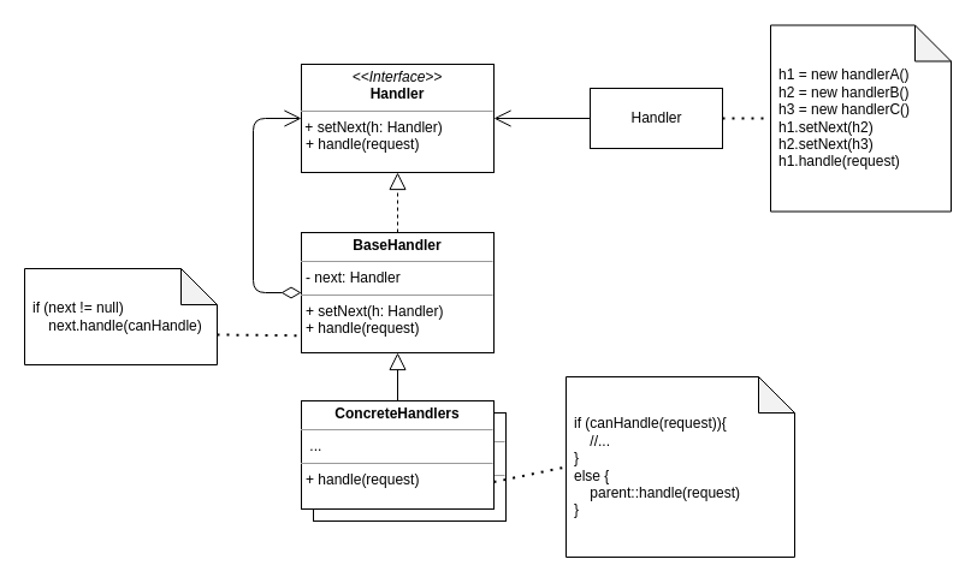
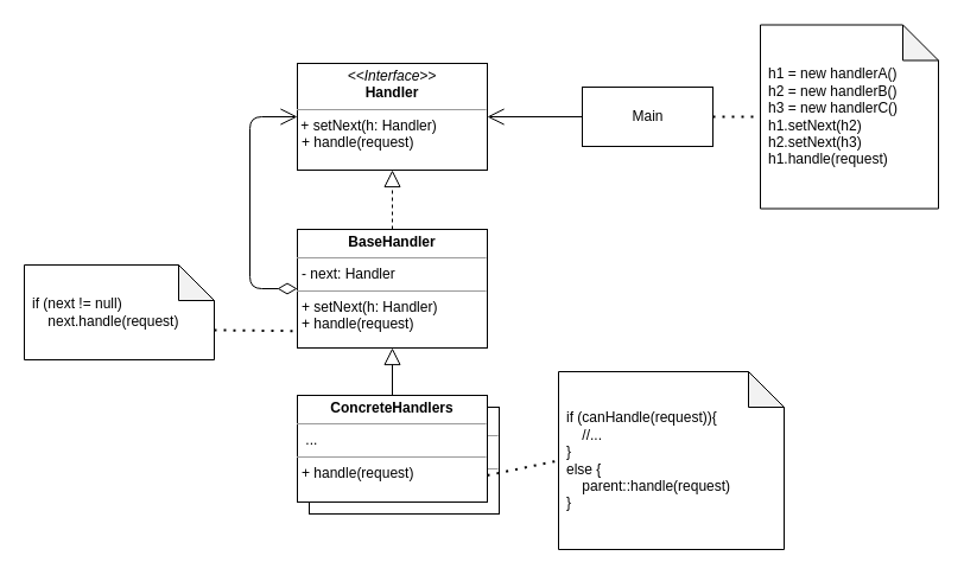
  <mxCell id="0" />
  <mxCell id="1" parent="0" />
  <mxCell id="2" value="&lt;p style=&quot;margin: 0px ; margin-top: 4px ; text-align: center&quot;&gt;&lt;b&gt;ConcreteHandlers&lt;/b&gt;&lt;/p&gt;&lt;hr size=&quot;1&quot;&gt;&lt;p style=&quot;margin: 0px ; margin-left: 4px&quot;&gt;&amp;nbsp;...&lt;br&gt;&lt;/p&gt;&lt;hr size=&quot;1&quot;&gt;&lt;p style=&quot;margin: 0px ; margin-left: 4px&quot;&gt;+ handle(request)&lt;/p&gt;" style="verticalAlign=top;align=left;overflow=fill;fontSize=12;fontFamily=Helvetica;html=1;" parent="1" vertex="1"><mxGeometry x="260" y="343" width="160" height="90" as="geometry" /></mxCell>
  <mxCell id="3" value="&lt;p style=&quot;margin: 0px ; margin-top: 4px ; text-align: center&quot;&gt;&lt;i&gt;&amp;lt;&amp;lt;Interface&amp;gt;&amp;gt;&lt;/i&gt;&lt;br&gt;&lt;b&gt;Handler&lt;/b&gt;&lt;/p&gt;&lt;hr size=&quot;1&quot;&gt;&amp;nbsp;+ setNext(h: Handler)&lt;br&gt;&lt;p style=&quot;margin: 0px ; margin-left: 4px&quot;&gt;+ handle(request)&lt;/p&gt;" style="verticalAlign=top;align=left;overflow=fill;fontSize=12;fontFamily=Helvetica;html=1;" parent="1" vertex="1"><mxGeometry x="250" y="53" width="160" height="90" as="geometry" /></mxCell>
  <mxCell id="4" value="&lt;p style=&quot;margin: 0px ; margin-top: 4px ; text-align: center&quot;&gt;&lt;b&gt;BaseHandler&lt;/b&gt;&lt;/p&gt;&lt;hr size=&quot;1&quot;&gt;&lt;p style=&quot;margin: 0px ; margin-left: 4px&quot;&gt;- next: Handler&lt;br&gt;&lt;/p&gt;&lt;hr size=&quot;1&quot;&gt;&lt;p style=&quot;margin: 0px ; margin-left: 4px&quot;&gt;+ setNext(h: Handler)&lt;br&gt;&lt;/p&gt;&lt;p style=&quot;margin: 0px ; margin-left: 4px&quot;&gt;+ handle(request)&lt;/p&gt;" style="verticalAlign=top;align=left;overflow=fill;fontSize=12;fontFamily=Helvetica;html=1;" parent="1" vertex="1"><mxGeometry x="250" y="193" width="160" height="100" as="geometry" /></mxCell>
  <mxCell id="5" value="" style="endArrow=block;dashed=1;endFill=0;endSize=12;html=1;entryX=0.5;entryY=1;entryDx=0;entryDy=0;exitX=0.5;exitY=0;exitDx=0;exitDy=0;" parent="1" source="4" target="3" edge="1"><mxGeometry width="160" relative="1" as="geometry"><mxPoint x="60" y="183" as="sourcePoint" /><mxPoint x="340" y="163" as="targetPoint" /></mxGeometry></mxCell>
  <mxCell id="6" value="&lt;p style=&quot;margin: 0px ; margin-top: 4px ; text-align: center&quot;&gt;&lt;b&gt;ConcreteHandlers&lt;/b&gt;&lt;/p&gt;&lt;hr size=&quot;1&quot;&gt;&lt;p style=&quot;margin: 0px ; margin-left: 4px&quot;&gt;&amp;nbsp;...&lt;br&gt;&lt;/p&gt;&lt;hr size=&quot;1&quot;&gt;&lt;p style=&quot;margin: 0px ; margin-left: 4px&quot;&gt;+ handle(request)&lt;/p&gt;" style="verticalAlign=top;align=left;overflow=fill;fontSize=12;fontFamily=Helvetica;html=1;" parent="1" vertex="1"><mxGeometry x="250" y="333" width="160" height="90" as="geometry" /></mxCell>
- <mxCell id="7" value="Handler" style="html=1;" parent="1" vertex="1"><mxGeometry x="490" y="73" width="110" height="50" as="geometry" /></mxCell>
+ <mxCell id="7" value="Main" style="html=1;" parent="1" vertex="1"><mxGeometry x="490" y="73" width="110" height="50" as="geometry" /></mxCell>
  <mxCell id="8" value="" style="endArrow=open;endFill=1;endSize=12;html=1;entryX=1;entryY=0.5;entryDx=0;entryDy=0;exitX=0;exitY=0.5;exitDx=0;exitDy=0;" parent="1" source="7" target="3" edge="1"><mxGeometry width="160" relative="1" as="geometry"><mxPoint x="250" y="233" as="sourcePoint" /><mxPoint x="410" y="233" as="targetPoint" /></mxGeometry></mxCell>
  <mxCell id="9" value="" style="endArrow=open;html=1;endSize=12;startArrow=diamondThin;startSize=14;startFill=0;edgeStyle=orthogonalEdgeStyle;entryX=0;entryY=0.5;entryDx=0;entryDy=0;exitX=0;exitY=0.5;exitDx=0;exitDy=0;" parent="1" source="4" target="3" edge="1"><mxGeometry relative="1" as="geometry"><mxPoint x="0" y="203" as="sourcePoint" /><mxPoint x="160" y="203" as="targetPoint" /><Array as="points"><mxPoint x="210" y="243" /><mxPoint x="210" y="98" /></Array></mxGeometry></mxCell>
  <mxCell id="10" value="" style="endArrow=block;endFill=0;endSize=12;html=1;entryX=0.5;entryY=1;entryDx=0;entryDy=0;exitX=0.5;exitY=0;exitDx=0;exitDy=0;" parent="1" source="6" target="4" edge="1"><mxGeometry width="160" relative="1" as="geometry"><mxPoint x="450" y="353" as="sourcePoint" /><mxPoint x="450" y="303" as="targetPoint" /></mxGeometry></mxCell>
  <mxCell id="11" value="&lt;div align=&quot;left&quot;&gt;h1 = new handlerA()&lt;/div&gt;&lt;div align=&quot;left&quot;&gt;h2 = new handlerB()&lt;/div&gt;&lt;div align=&quot;left&quot;&gt;h3 = new handlerC()&lt;/div&gt;&lt;div align=&quot;left&quot;&gt;h1.setNext(h2)&lt;/div&gt;&lt;div align=&quot;left&quot;&gt;h2.setNext(h3)&lt;/div&gt;&lt;div align=&quot;left&quot;&gt;h1.handle(request)&lt;br&gt;&lt;/div&gt;" style="shape=note;whiteSpace=wrap;html=1;backgroundOutline=1;darkOpacity=0.05;fontSize=12;align=left;spacingLeft=5;" parent="1" vertex="1"><mxGeometry x="640" y="20.5" width="150" height="155" as="geometry" /></mxCell>
- <mxCell id="12" value="&lt;div&gt;if (next != null)&lt;/div&gt;&lt;div&gt;&lt;span style=&quot;white-space: pre&quot;&gt;    next.handle(canHandle)&lt;/span&gt;&lt;br&gt;&lt;/div&gt;" style="shape=note;whiteSpace=wrap;html=1;backgroundOutline=1;darkOpacity=0.05;fontSize=12;align=left;spacingLeft=5;" parent="1" vertex="1"><mxGeometry x="20" y="223" width="160" height="80" as="geometry" /></mxCell>
+ <mxCell id="12" value="&lt;div&gt;if (next != null)&lt;/div&gt;&lt;div&gt;&lt;span style=&quot;white-space: pre&quot;&gt;    next.handle(request)&lt;/span&gt;&lt;br&gt;&lt;/div&gt;" style="shape=note;whiteSpace=wrap;html=1;backgroundOutline=1;darkOpacity=0.05;fontSize=12;align=left;spacingLeft=5;" parent="1" vertex="1"><mxGeometry x="20" y="223" width="160" height="80" as="geometry" /></mxCell>
  <mxCell id="13" value="&lt;div&gt;if (canHandle(request))&lt;span style=&quot;white-space: pre&quot;&gt;{&lt;/span&gt;&lt;/div&gt;&lt;div&gt;&lt;span style=&quot;white-space: pre&quot;&gt;&lt;span style=&quot;white-space: pre&quot;&gt;&lt;span style=&quot;white-space: pre&quot;&gt;    //...&lt;/span&gt;&lt;/span&gt;&lt;br&gt;&lt;/span&gt;&lt;/div&gt;&lt;div&gt;&lt;span style=&quot;white-space: pre&quot;&gt;}&lt;/span&gt;&lt;/div&gt;&lt;div&gt;else {&lt;/div&gt;&lt;div&gt;&amp;nbsp;&amp;nbsp;&amp;nbsp; parent::handle(request)&lt;br&gt;&lt;/div&gt;&lt;div&gt;}&lt;br&gt;&lt;/div&gt;" style="shape=note;whiteSpace=wrap;html=1;backgroundOutline=1;darkOpacity=0.05;fontSize=12;align=left;spacingLeft=5;" parent="1" vertex="1"><mxGeometry x="470" y="313" width="190" height="150" as="geometry" /></mxCell>
  <mxCell id="14" value="" style="endArrow=none;dashed=1;html=1;dashPattern=1 3;strokeWidth=2;fontSize=12;entryX=0;entryY=0.5;entryDx=0;entryDy=0;entryPerimeter=0;" parent="1" source="7" target="11" edge="1"><mxGeometry width="50" height="50" relative="1" as="geometry"><mxPoint x="570" y="153" as="sourcePoint" /><mxPoint x="350" y="203" as="targetPoint" /></mxGeometry></mxCell>
  <mxCell id="15" value="" style="endArrow=none;dashed=1;html=1;dashPattern=1 3;strokeWidth=2;fontSize=12;entryX=-0.005;entryY=0.857;entryDx=0;entryDy=0;entryPerimeter=0;exitX=0;exitY=0;exitDx=160;exitDy=55;exitPerimeter=0;" parent="1" source="12" target="4" edge="1"><mxGeometry width="50" height="50" relative="1" as="geometry"><mxPoint x="610" y="108" as="sourcePoint" /><mxPoint x="650" y="108" as="targetPoint" /></mxGeometry></mxCell>
  <mxCell id="16" value="" style="endArrow=none;dashed=1;html=1;dashPattern=1 3;strokeWidth=2;fontSize=12;entryX=0;entryY=0.5;entryDx=0;entryDy=0;entryPerimeter=0;exitX=1;exitY=0.75;exitDx=0;exitDy=0;" parent="1" source="6" target="13" edge="1"><mxGeometry width="50" height="50" relative="1" as="geometry"><mxPoint x="430" y="403" as="sourcePoint" /><mxPoint x="499.2" y="403.7" as="targetPoint" /></mxGeometry></mxCell>
